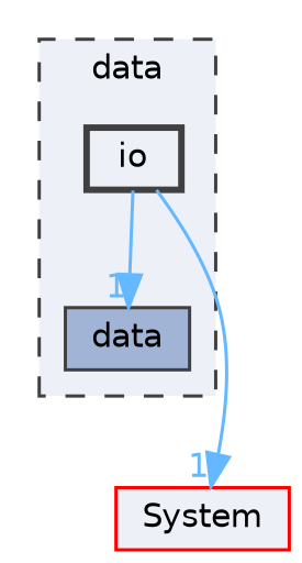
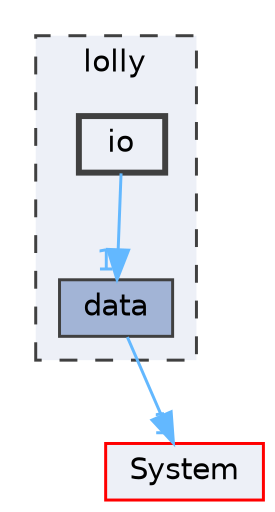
  digraph {
    compound=true
    node [color=grey25 fillcolor="#edf0f7" fontname=Helvetica fontsize=10 shape=box style=filled]
    edge [color=steelblue1 fontcolor=steelblue1 fontname=Helvetica fontsize=10 headlabel=1 labeldistance=1.5 labelfontname=Helvetica labelfontsize=10]
    n1 [fillcolor="#a2b4d6" height=0.2 label=data width=0.4]
    n2 [height=0.2 label=io style="filled,bold" width=0.4]
    n3 [color=red height=0.2 label=System width=0.4]
    subgraph cluster_1 {
      bgcolor="#edf0f7"
      fontname=Helvetica
      fontsize=10
-     label=data
+     label=lolly
      pencolor=grey25
      style="filled,dashed"
      n1
      n2
    }
    n2 -> n1
-   n2 -> n3
+   n1 -> n3
  }
